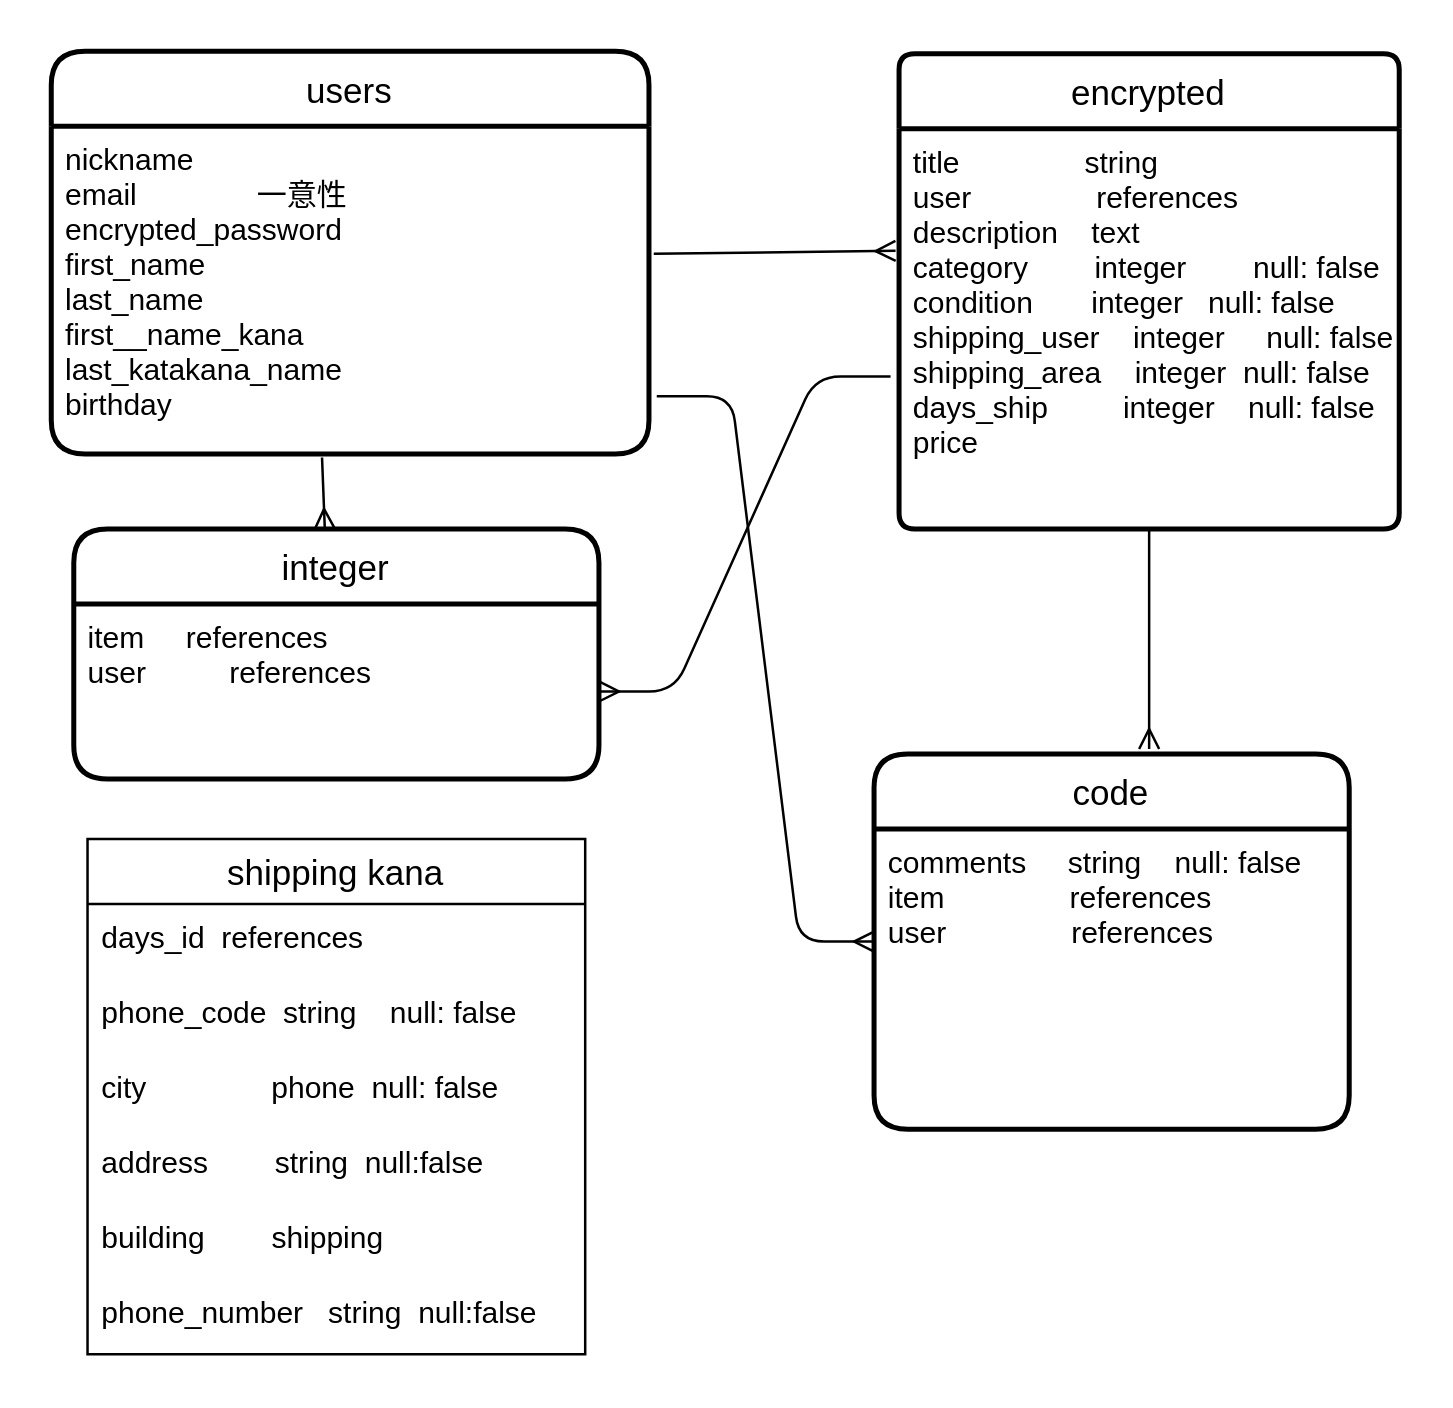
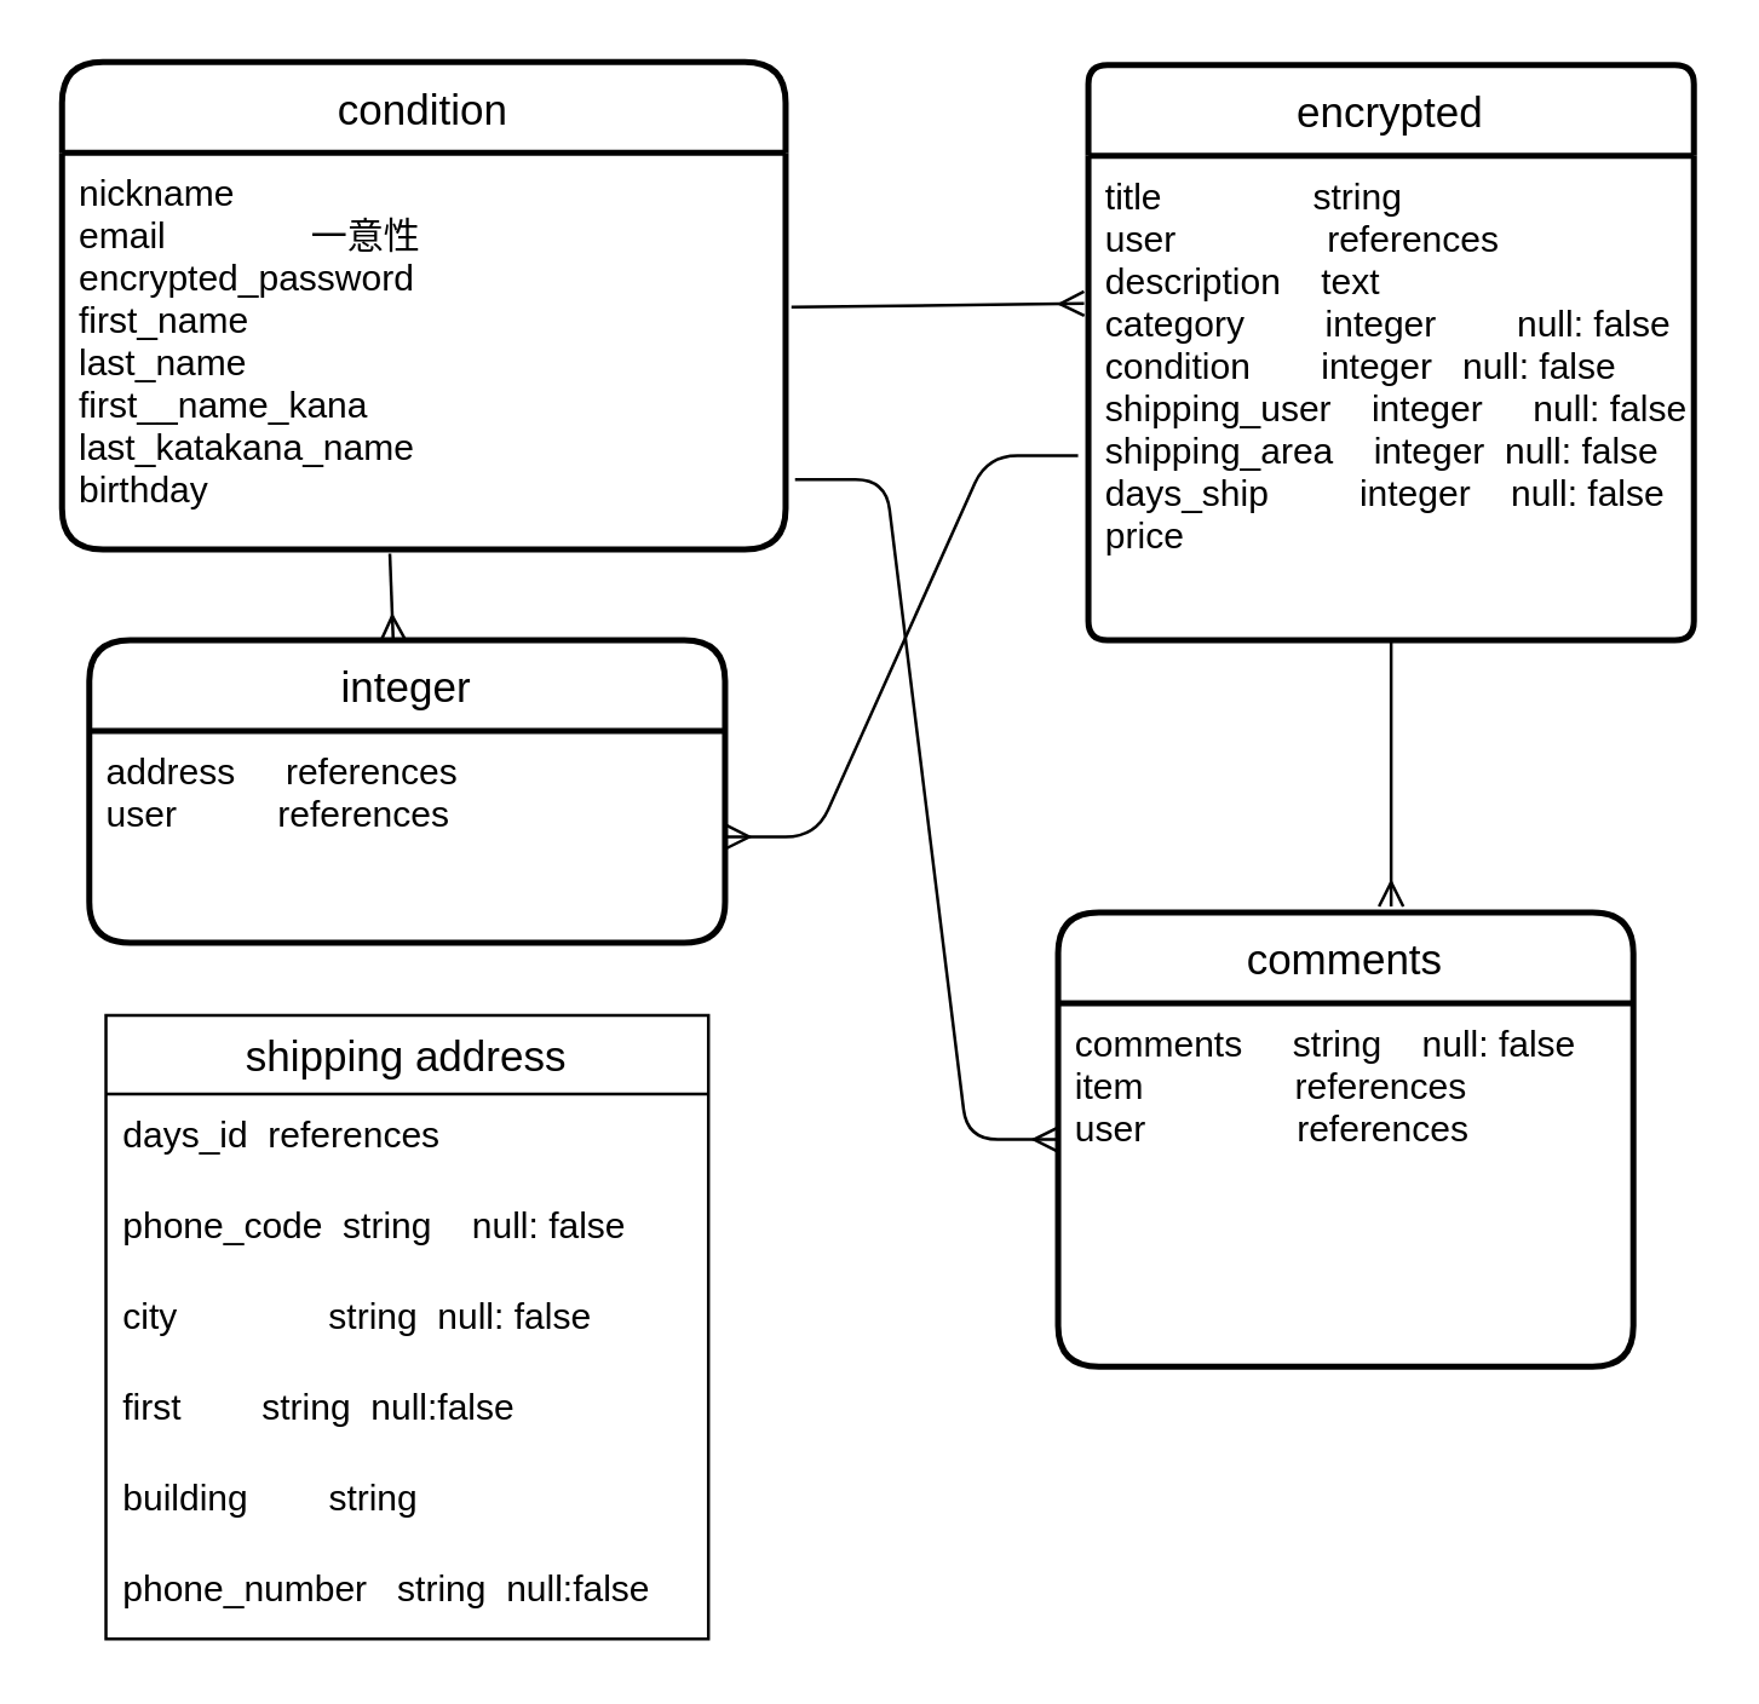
  <mxCell id="0" />
  <mxCell id="1" parent="0" />
- <mxCell id="2" value="users" style="swimlane;childLayout=stackLayout;horizontal=1;startSize=30;horizontalStack=0;rounded=1;fontSize=14;fontStyle=0;strokeWidth=2;resizeParent=0;resizeLast=1;shadow=0;dashed=0;align=center;" parent="1" vertex="1"><mxGeometry x="20" y="20" width="239" height="161" as="geometry" /></mxCell>
+ <mxCell id="2" value="condition" style="swimlane;childLayout=stackLayout;horizontal=1;startSize=30;horizontalStack=0;rounded=1;fontSize=14;fontStyle=0;strokeWidth=2;resizeParent=0;resizeLast=1;shadow=0;dashed=0;align=center;" parent="1" vertex="1"><mxGeometry x="20" y="20" width="239" height="161" as="geometry" /></mxCell>
  <mxCell id="3" value="nickname&#10;email　　　　一意性　　　&#10;encrypted_password&#10;first_name  &#10;last_name          &#10;first__name_kana&#10;last_katakana_name&#10;birthday       " style="align=left;strokeColor=none;fillColor=none;spacingLeft=4;fontSize=12;verticalAlign=top;resizable=0;rotatable=0;part=1;fontStyle=0" parent="2" vertex="1"><mxGeometry y="30" width="239" height="131" as="geometry" /></mxCell>
  <mxCell id="4" value="encrypted" style="swimlane;childLayout=stackLayout;horizontal=1;startSize=30;horizontalStack=0;rounded=1;fontSize=14;fontStyle=0;strokeWidth=2;resizeParent=0;resizeLast=1;shadow=0;dashed=0;align=center;arcSize=7;" parent="1" vertex="1"><mxGeometry x="359" y="21" width="200" height="190" as="geometry" /></mxCell>
  <mxCell id="5" value="title               string      &#10;user               references&#10;description    text&#10;category        integer        null: false&#10;condition       integer   null: false&#10;shipping_user    integer     null: false&#10;shipping_area    integer  null: false&#10;days_ship         integer    null: false&#10;price      " style="align=left;strokeColor=none;fillColor=none;spacingLeft=4;fontSize=12;verticalAlign=top;resizable=0;rotatable=0;part=1;fontStyle=0" parent="4" vertex="1"><mxGeometry y="30" width="200" height="160" as="geometry" /></mxCell>
- <mxCell id="6" value="code" style="swimlane;childLayout=stackLayout;horizontal=1;startSize=30;horizontalStack=0;rounded=1;fontSize=14;fontStyle=0;strokeWidth=2;resizeParent=0;resizeLast=1;shadow=0;dashed=0;align=center;" parent="1" vertex="1"><mxGeometry x="349" y="301" width="190" height="150" as="geometry" /></mxCell>
+ <mxCell id="6" value="comments" style="swimlane;childLayout=stackLayout;horizontal=1;startSize=30;horizontalStack=0;rounded=1;fontSize=14;fontStyle=0;strokeWidth=2;resizeParent=0;resizeLast=1;shadow=0;dashed=0;align=center;" parent="1" vertex="1"><mxGeometry x="349" y="301" width="190" height="150" as="geometry" /></mxCell>
  <mxCell id="7" value="comments     string    null: false&#10;item               references&#10;user               references " style="align=left;strokeColor=none;fillColor=none;spacingLeft=4;fontSize=12;verticalAlign=top;resizable=0;rotatable=0;part=1;" parent="6" vertex="1"><mxGeometry y="30" width="190" height="120" as="geometry" /></mxCell>
  <mxCell id="8" value="integer" style="swimlane;childLayout=stackLayout;horizontal=1;startSize=30;horizontalStack=0;rounded=1;fontSize=14;fontStyle=0;strokeWidth=2;resizeParent=0;resizeLast=1;shadow=0;dashed=0;align=center;" parent="1" vertex="1"><mxGeometry x="29" y="211" width="210" height="100" as="geometry" /></mxCell>
- <mxCell id="9" value="item     references             &#10;user          references " style="align=left;strokeColor=none;fillColor=none;spacingLeft=4;fontSize=12;verticalAlign=top;resizable=0;rotatable=0;part=1;fontStyle=0" parent="8" vertex="1"><mxGeometry y="30" width="210" height="70" as="geometry" /></mxCell>
+ <mxCell id="9" value="address     references             &#10;user          references " style="align=left;strokeColor=none;fillColor=none;spacingLeft=4;fontSize=12;verticalAlign=top;resizable=0;rotatable=0;part=1;fontStyle=0" parent="8" vertex="1"><mxGeometry y="30" width="210" height="70" as="geometry" /></mxCell>
  <mxCell id="10" value="" style="fontSize=12;html=1;endArrow=ERmany;exitX=1.008;exitY=0.389;exitDx=0;exitDy=0;exitPerimeter=0;jumpSize=14;entryX=-0.007;entryY=0.305;entryDx=0;entryDy=0;entryPerimeter=0;" parent="1" source="3" target="5" edge="1"><mxGeometry width="100" height="100" relative="1" as="geometry"><mxPoint x="259" y="166" as="sourcePoint" /><mxPoint x="359" y="66" as="targetPoint" /></mxGeometry></mxCell>
  <mxCell id="11" value="" style="edgeStyle=orthogonalEdgeStyle;fontSize=12;html=1;endArrow=ERmany;" parent="1" source="5" edge="1"><mxGeometry width="100" height="100" relative="1" as="geometry"><mxPoint x="471" y="221" as="sourcePoint" /><mxPoint x="459" y="299" as="targetPoint" /><Array as="points" /></mxGeometry></mxCell>
  <mxCell id="12" value="" style="edgeStyle=entityRelationEdgeStyle;fontSize=12;html=1;endArrow=ERmany;exitX=-0.017;exitY=0.619;exitDx=0;exitDy=0;exitPerimeter=0;" parent="1" source="5" target="9" edge="1"><mxGeometry width="100" height="100" relative="1" as="geometry"><mxPoint x="209" y="261" as="sourcePoint" /><mxPoint x="309" y="161" as="targetPoint" /></mxGeometry></mxCell>
  <mxCell id="13" value="" style="edgeStyle=entityRelationEdgeStyle;fontSize=12;html=1;endArrow=ERmany;exitX=1.013;exitY=0.824;exitDx=0;exitDy=0;exitPerimeter=0;" parent="1" source="3" target="6" edge="1"><mxGeometry width="100" height="100" relative="1" as="geometry"><mxPoint x="219" y="331" as="sourcePoint" /><mxPoint x="319" y="231" as="targetPoint" /></mxGeometry></mxCell>
  <mxCell id="14" value="" style="fontSize=12;html=1;endArrow=ERmany;exitX=0.453;exitY=1.011;exitDx=0;exitDy=0;exitPerimeter=0;entryX=0.478;entryY=0;entryDx=0;entryDy=0;entryPerimeter=0;" parent="1" source="3" target="8" edge="1"><mxGeometry width="100" height="100" relative="1" as="geometry"><mxPoint y="151" as="sourcePoint" x="9" /><mxPoint x="116" y="229" as="targetPoint" /></mxGeometry></mxCell>
- <mxCell id="15" value="shipping kana" style="swimlane;fontStyle=0;childLayout=stackLayout;horizontal=1;startSize=26;horizontalStack=0;resizeParent=1;resizeParentMax=0;resizeLast=0;collapsible=1;marginBottom=0;align=center;fontSize=14;" parent="1" vertex="1"><mxGeometry x="34.5" y="335" width="199" height="206" as="geometry" /></mxCell>
+ <mxCell id="15" value="shipping address" style="swimlane;fontStyle=0;childLayout=stackLayout;horizontal=1;startSize=26;horizontalStack=0;resizeParent=1;resizeParentMax=0;resizeLast=0;collapsible=1;marginBottom=0;align=center;fontSize=14;" parent="1" vertex="1"><mxGeometry x="34.5" y="335" width="199" height="206" as="geometry" /></mxCell>
  <mxCell id="16" value="days_id  references" style="text;strokeColor=none;fillColor=none;spacingLeft=4;spacingRight=4;overflow=hidden;rotatable=0;points=[[0,0.5],[1,0.5]];portConstraint=eastwest;fontSize=12;" parent="15" vertex="1"><mxGeometry y="26" width="199" height="30" as="geometry" /></mxCell>
  <mxCell id="17" value="phone_code  string    null: false" style="text;strokeColor=none;fillColor=none;spacingLeft=4;spacingRight=4;overflow=hidden;rotatable=0;points=[[0,0.5],[1,0.5]];portConstraint=eastwest;fontSize=12;" parent="15" vertex="1"><mxGeometry y="56" width="199" height="30" as="geometry" /></mxCell>
- <mxCell id="18" value="city               phone  null: false" style="text;strokeColor=none;fillColor=none;spacingLeft=4;spacingRight=4;overflow=hidden;rotatable=0;points=[[0,0.5],[1,0.5]];portConstraint=eastwest;fontSize=12;" parent="15" vertex="1"><mxGeometry y="86" width="199" height="30" as="geometry" /></mxCell>
- <mxCell id="19" value="address        string  null:false" style="text;strokeColor=none;fillColor=none;spacingLeft=4;spacingRight=4;overflow=hidden;rotatable=0;points=[[0,0.5],[1,0.5]];portConstraint=eastwest;fontSize=12;" parent="15" vertex="1"><mxGeometry y="116" width="199" height="30" as="geometry" /></mxCell>
- <mxCell id="20" value="building        shipping" style="text;strokeColor=none;fillColor=none;spacingLeft=4;spacingRight=4;overflow=hidden;rotatable=0;points=[[0,0.5],[1,0.5]];portConstraint=eastwest;fontSize=12;" parent="15" vertex="1"><mxGeometry y="146" width="199" height="30" as="geometry" /></mxCell>
+ <mxCell id="18" value="city               string  null: false" style="text;strokeColor=none;fillColor=none;spacingLeft=4;spacingRight=4;overflow=hidden;rotatable=0;points=[[0,0.5],[1,0.5]];portConstraint=eastwest;fontSize=12;" parent="15" vertex="1"><mxGeometry y="86" width="199" height="30" as="geometry" /></mxCell>
+ <mxCell id="19" value="first        string  null:false" style="text;strokeColor=none;fillColor=none;spacingLeft=4;spacingRight=4;overflow=hidden;rotatable=0;points=[[0,0.5],[1,0.5]];portConstraint=eastwest;fontSize=12;" parent="15" vertex="1"><mxGeometry y="116" width="199" height="30" as="geometry" /></mxCell>
+ <mxCell id="20" value="building        string" style="text;strokeColor=none;fillColor=none;spacingLeft=4;spacingRight=4;overflow=hidden;rotatable=0;points=[[0,0.5],[1,0.5]];portConstraint=eastwest;fontSize=12;" parent="15" vertex="1"><mxGeometry y="146" width="199" height="30" as="geometry" /></mxCell>
  <mxCell id="21" value="phone_number   string  null:false" style="text;strokeColor=none;fillColor=none;spacingLeft=4;spacingRight=4;overflow=hidden;rotatable=0;points=[[0,0.5],[1,0.5]];portConstraint=eastwest;fontSize=12;fontStyle=0" parent="15" vertex="1"><mxGeometry y="176" width="199" height="30" as="geometry" /></mxCell>
